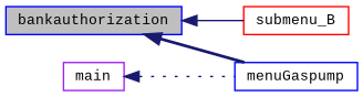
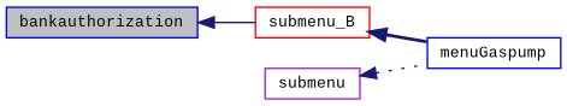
  digraph {
    fontname="Liberation Mono"
    rankdir=LR
    node [color=blue fillcolor=white fontname="Liberation Mono" fontsize=10 shape=record style=filled]
    edge [color=midnightblue dir=back fontname="Liberation Mono" fontsize=10 labelfontname=Helvetica labelfontsize=10]
    n1 [fillcolor=grey75 fontcolor=black height=0.2 label=bankauthorization width=0.4]
    n2 [color=red height=0.2 label=submenu_B width=0.4]
    n3 [height=0.2 label=menuGaspump width=0.4]
-   n4 [color=purple height=0.2 label=main width=0.4]
+   n4 [color=purple height=0.2 label=submenu width=0.4]
    n1 -> n2 [style=solid]
-   n1 -> n3 [style=bold]
+   n2 -> n3 [style=bold]
    n4 -> n3 [style=dotted]
  }
